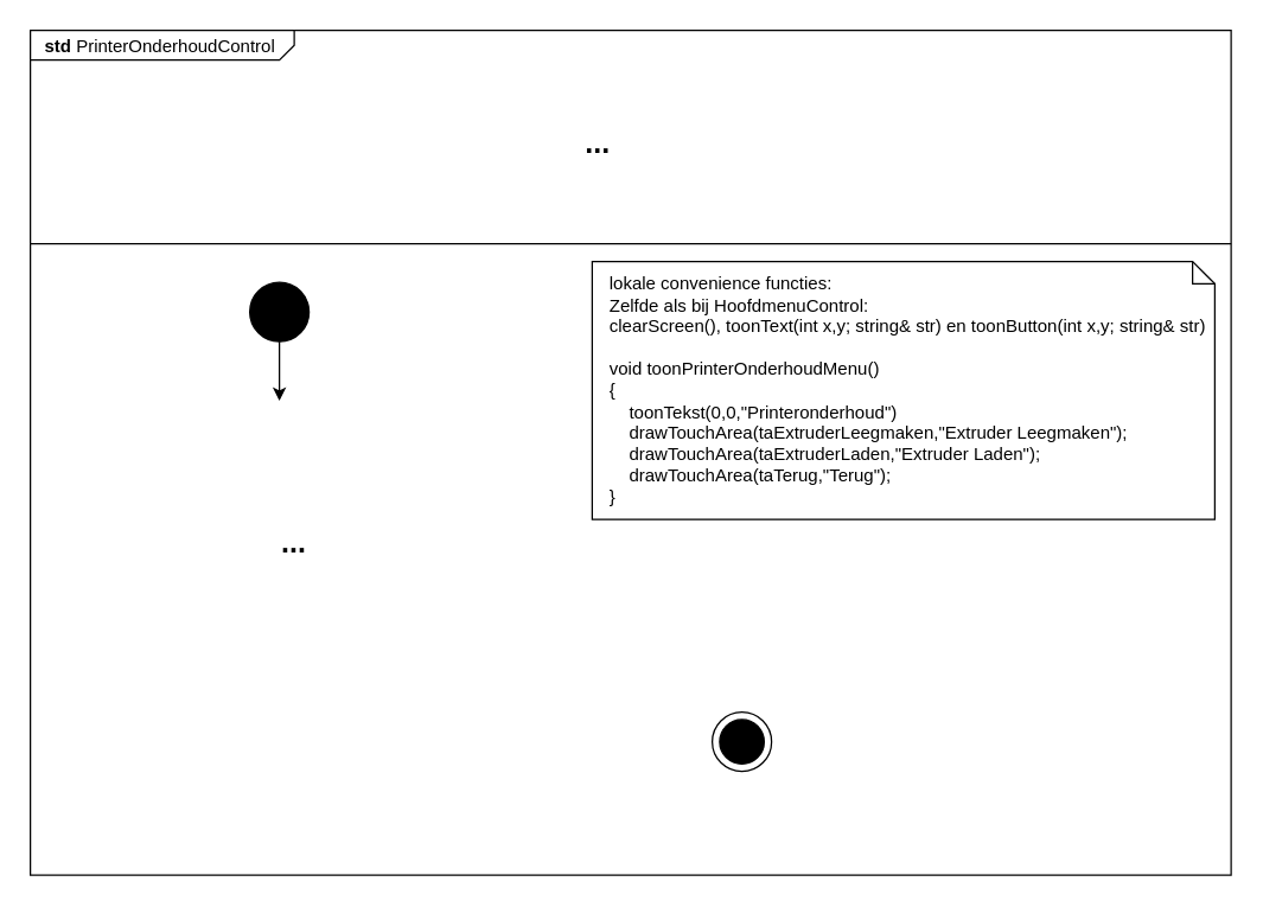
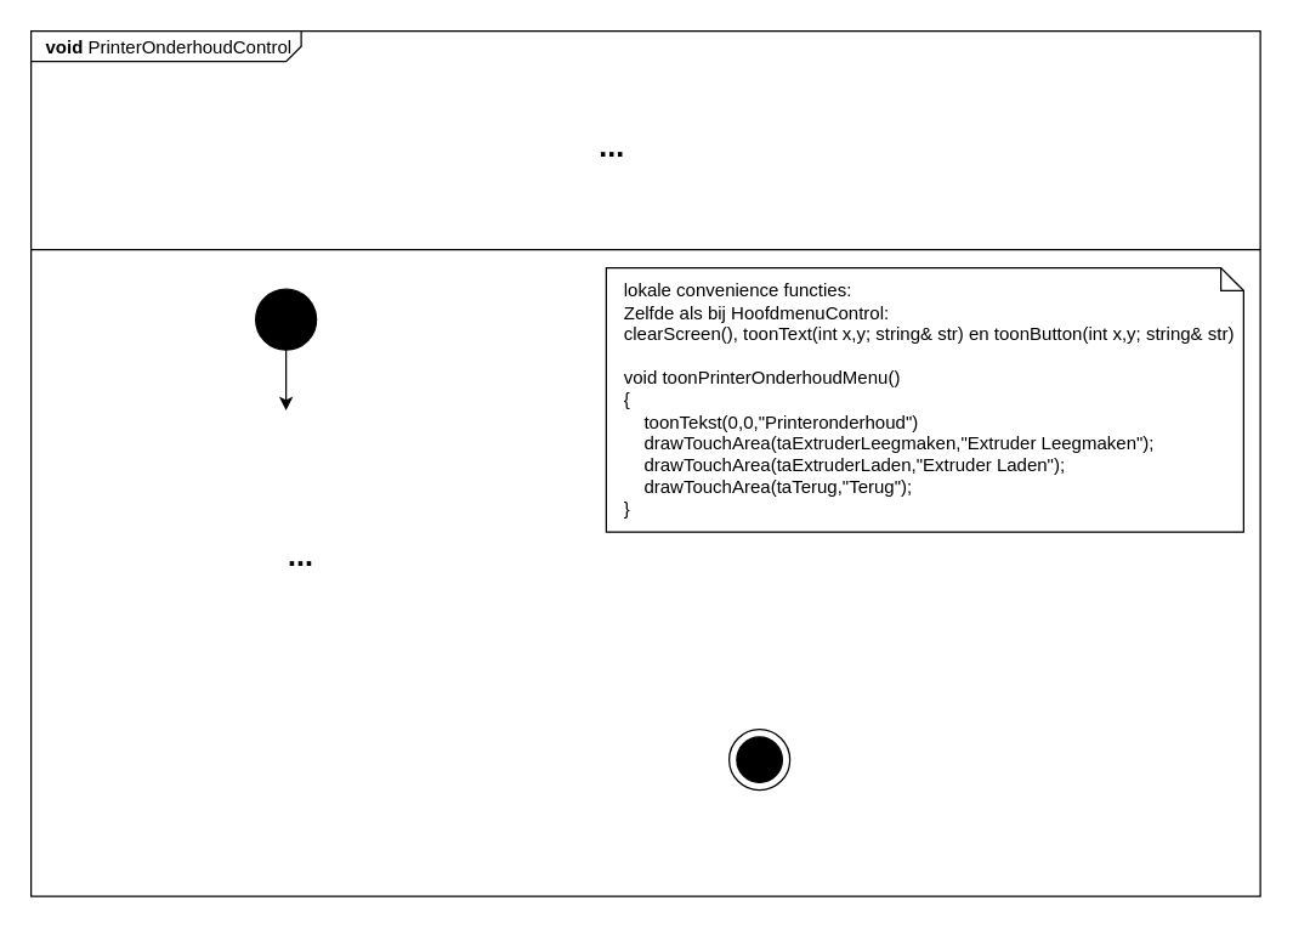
  <mxCell id="0" />
  <mxCell id="1" parent="0" />
- <mxCell id="2" value="&lt;p style=&quot;margin:0px;margin-top:4px;margin-left:10px;text-align:left;&quot;&gt;&lt;b&gt;std&lt;/b&gt; PrinterOnderhoudControl&lt;/p&gt;" style="html=1;shape=mxgraph.sysml.package;labelX=178.8;align=left;spacingLeft=10;overflow=fill;recursiveResize=0;container=0;" vertex="1" parent="1"><mxGeometry x="20" y="20" width="810" height="570" as="geometry" /></mxCell>
+ <mxCell id="2" value="&lt;p style=&quot;margin:0px;margin-top:4px;margin-left:10px;text-align:left;&quot;&gt;&lt;b&gt;void&lt;/b&gt; PrinterOnderhoudControl&lt;/p&gt;" style="html=1;shape=mxgraph.sysml.package;labelX=178.8;align=left;spacingLeft=10;overflow=fill;recursiveResize=0;container=0;" vertex="1" parent="1"><mxGeometry x="20" y="20" width="810" height="570" as="geometry" /></mxCell>
  <mxCell id="3" style="edgeStyle=orthogonalEdgeStyle;rounded=0;orthogonalLoop=1;jettySize=auto;html=1;" edge="1" parent="1" source="4"><mxGeometry relative="1" as="geometry"><mxPoint x="188" y="270" as="targetPoint" /></mxGeometry></mxCell>
  <mxCell id="4" value="" style="shape=ellipse;html=1;fillColor=strokeColor;fontSize=18;fontColor=#ffffff;" vertex="1" parent="1"><mxGeometry x="168" y="190" width="40" height="40" as="geometry" /></mxCell>
  <mxCell id="5" value="" style="line;strokeWidth=1;fillColor=none;align=left;verticalAlign=middle;spacingTop=-1;spacingLeft=3;spacingRight=3;rotatable=0;labelPosition=right;points=[];portConstraint=eastwest;strokeColor=inherit;" vertex="1" parent="1"><mxGeometry x="20" y="160" width="810" height="8" as="geometry" /></mxCell>
  <mxCell id="6" value="lokale convenience functies:&lt;br style=&quot;border-color: var(--border-color);&quot;&gt;Zelfde als bij HoofdmenuControl:&lt;br style=&quot;border-color: var(--border-color);&quot;&gt;clearScreen(),&amp;nbsp;toonText(int x,y; string&amp;amp; str) en toonButton(int x,y; string&amp;amp; str)&lt;br&gt;&lt;br&gt;void toonPrinterOnderhoudMenu()&lt;br&gt;{&lt;br&gt;&amp;nbsp; &amp;nbsp; toonTekst(0,0,&quot;Printeronderhoud&quot;)&lt;br&gt;&lt;span style=&quot;&quot;&gt;&lt;/span&gt;&amp;nbsp; &amp;nbsp; drawTouchArea(taExtruderLeegmaken,&quot;Extruder Leegmaken&quot;);&lt;br&gt;&amp;nbsp; &amp;nbsp; drawTouchArea(taExtruderLaden,&quot;Extruder Laden&quot;);&lt;br&gt;&amp;nbsp; &amp;nbsp; drawTouchArea(taTerug,&quot;Terug&quot;);&lt;br&gt;}" style="shape=note;size=15;align=left;spacingLeft=10;html=1;whiteSpace=wrap;" vertex="1" parent="1"><mxGeometry x="399" y="176" width="420" height="174" as="geometry" /></mxCell>
  <mxCell id="7" value="" style="group" vertex="1" connectable="0" parent="1"><mxGeometry x="90" y="510" width="200" height="60" as="geometry" /></mxCell>
  <mxCell id="8" value="" style="shape=mxgraph.sysml.actFinal;html=1;verticalLabelPosition=bottom;labelBackgroundColor=#ffffff;verticalAlign=top;" vertex="1" parent="1"><mxGeometry x="480" y="480" width="40" height="40" as="geometry" /></mxCell>
  <mxCell id="9" value="&lt;font style=&quot;font-size: 20px;&quot;&gt;&lt;b&gt;...&lt;/b&gt;&lt;/font&gt;" style="text;html=1;strokeColor=none;fillColor=none;align=center;verticalAlign=middle;whiteSpace=wrap;rounded=0;" vertex="1" parent="1"><mxGeometry x="373" y="80" width="60" height="30" as="geometry" /></mxCell>
  <mxCell id="10" value="&lt;font style=&quot;font-size: 20px;&quot;&gt;&lt;b&gt;...&lt;/b&gt;&lt;/font&gt;" style="text;html=1;strokeColor=none;fillColor=none;align=center;verticalAlign=middle;whiteSpace=wrap;rounded=0;" vertex="1" parent="1"><mxGeometry x="168" y="350" width="60" height="30" as="geometry" /></mxCell>
